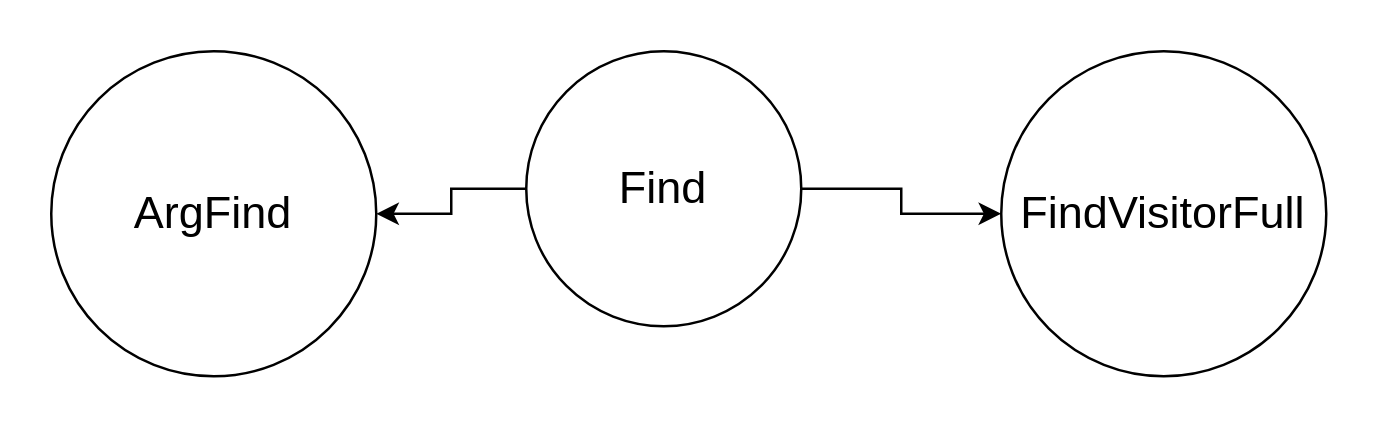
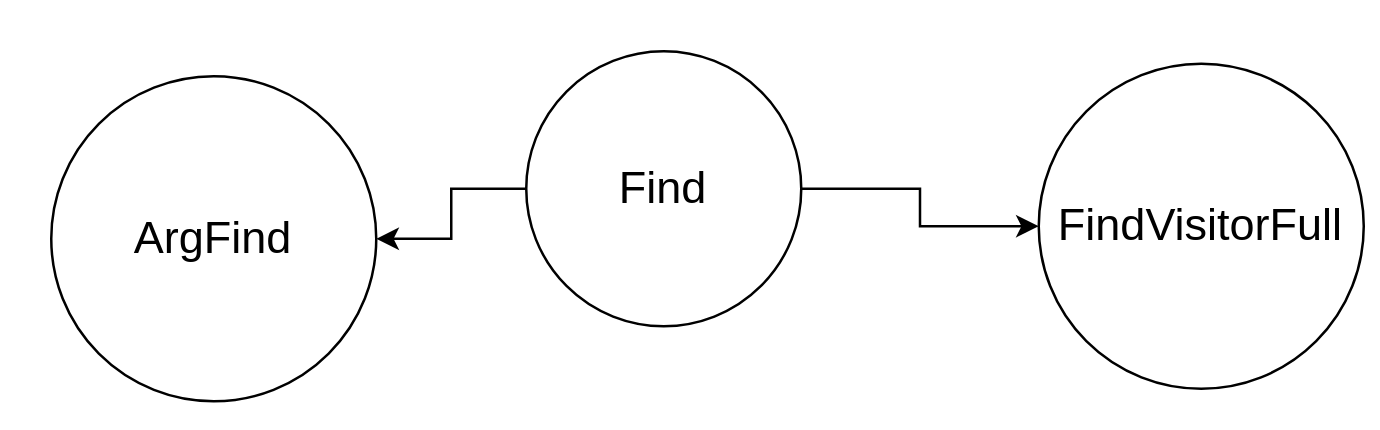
  <mxCell id="0" />
  <mxCell id="1" parent="0" />
  <mxCell id="2" style="edgeStyle=orthogonalEdgeStyle;rounded=0;orthogonalLoop=1;jettySize=auto;html=1;entryX=0;entryY=0.5;entryDx=0;entryDy=0;" edge="1" parent="1" source="4" target="6"><mxGeometry relative="1" as="geometry" /></mxCell>
  <mxCell id="3" style="edgeStyle=orthogonalEdgeStyle;rounded=0;orthogonalLoop=1;jettySize=auto;html=1;entryX=1;entryY=0.5;entryDx=0;entryDy=0;" edge="1" parent="1" source="4" target="5"><mxGeometry relative="1" as="geometry" /></mxCell>
  <mxCell id="4" value="&lt;font style=&quot;font-size: 18px&quot;&gt;Find&lt;/font&gt;" style="ellipse;whiteSpace=wrap;html=1;aspect=fixed;" vertex="1" parent="1"><mxGeometry x="210" y="20" width="110" height="110" as="geometry" /></mxCell>
- <mxCell id="5" value="&lt;font style=&quot;font-size: 18px&quot;&gt;ArgFind&lt;/font&gt;" style="ellipse;whiteSpace=wrap;html=1;aspect=fixed;fontSize=16;" vertex="1" parent="1"><mxGeometry x="20" y="20" width="130" height="130" as="geometry" /></mxCell>
- <mxCell id="6" value="&lt;font style=&quot;font-size: 18px&quot;&gt;FindVisitorFull&lt;/font&gt;" style="ellipse;whiteSpace=wrap;html=1;aspect=fixed;fontSize=16;" vertex="1" parent="1"><mxGeometry x="400" y="20" width="130" height="130" as="geometry" /></mxCell>
+ <mxCell id="5" value="&lt;font style=&quot;font-size: 18px&quot;&gt;ArgFind&lt;/font&gt;" style="ellipse;whiteSpace=wrap;html=1;aspect=fixed;fontSize=16;" vertex="1" parent="1"><mxGeometry x="20" y="30" width="130" height="130" as="geometry" /></mxCell>
+ <mxCell id="6" value="&lt;font style=&quot;font-size: 18px&quot;&gt;FindVisitorFull&lt;/font&gt;" style="ellipse;whiteSpace=wrap;html=1;aspect=fixed;fontSize=16;" vertex="1" parent="1"><mxGeometry x="415" y="25" width="130" height="130" as="geometry" /></mxCell>
